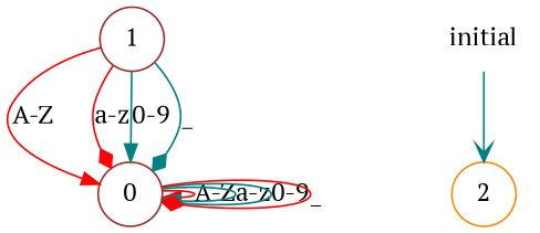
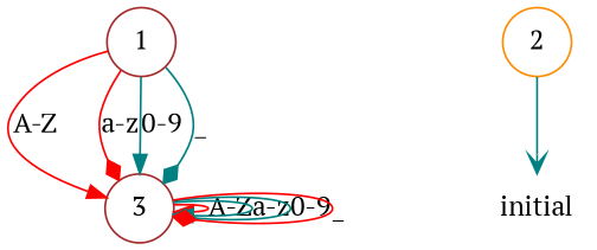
  digraph {
    fontname="PT Serif"
    rankdir=TB
    node [color=brown fontname="PT Serif" shape=circle]
    edge [arrowhead=normal color=teal fontname="PT Serif"]
-   0 [height=0.5 width=0.5]
+   0 [height=0.5 width=0.5 label=3]
    1 [height=0.5 width=0.5]
    2 [color=darkorange height=0.5 width=0.5]
    initial [color=deeppink height=0.5 shape=plaintext width=0.75]
    0 -> 0 [color=red label="A-Z"]
    0 -> 0 [label="a-z"]
    0 -> 0 [arrowhead=diamond label="0-9"]
    0 -> 0 [arrowhead=diamond color=red label=_]
    1 -> 0 [color=red label="A-Z"]
    1 -> 0 [arrowhead=diamond color=red label="a-z"]
    1 -> 0 [label="0-9"]
    1 -> 0 [arrowhead=diamond label=_]
-   initial -> 2 [arrowhead=vee]
+   2 -> initial [arrowhead=vee]
  }
